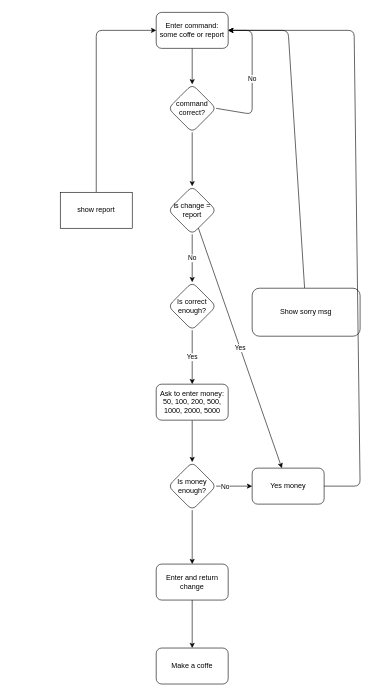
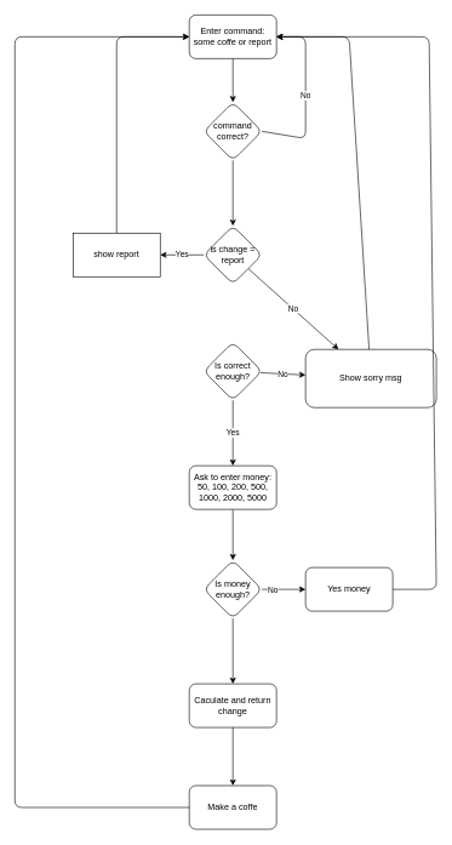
  <mxCell id="0" />
  <mxCell id="1" parent="0" />
  <mxCell id="2" value="" style="edgeStyle=none;html=1;" edge="1" parent="1" source="3" target="5"><mxGeometry relative="1" as="geometry" /></mxCell>
  <mxCell id="3" value="Enter command:&lt;br&gt;some coffe or report" style="rounded=1;whiteSpace=wrap;html=1;" vertex="1" parent="1"><mxGeometry x="260" y="20" width="120" height="60" as="geometry" /></mxCell>
  <mxCell id="4" value="" style="edgeStyle=none;html=1;" edge="1" parent="1" source="5" target="9"><mxGeometry relative="1" as="geometry" /></mxCell>
  <mxCell id="5" value="command correct?" style="rhombus;whiteSpace=wrap;html=1;rounded=1;" vertex="1" parent="1"><mxGeometry x="280" y="140" width="80" height="80" as="geometry" /></mxCell>
  <mxCell id="6" value="No" style="endArrow=classic;html=1;exitX=1;exitY=0.5;exitDx=0;exitDy=0;entryX=1;entryY=0.5;entryDx=0;entryDy=0;" edge="1" parent="1" source="5" target="3"><mxGeometry width="50" height="50" relative="1" as="geometry"><mxPoint x="300" y="60" as="sourcePoint" /><mxPoint x="350" y="10" as="targetPoint" /><Array as="points"><mxPoint x="420" y="190" /><mxPoint x="420" y="50" /></Array></mxGeometry></mxCell>
- <mxCell id="7" value="Yes" style="edgeStyle=none;html=1;" edge="1" parent="1" source="9" target="23"><mxGeometry relative="1" as="geometry" /></mxCell>
- <mxCell id="8" value="No" style="edgeStyle=none;html=1;" edge="1" parent="1" source="9" target="14"><mxGeometry relative="1" as="geometry" /></mxCell>
+ <mxCell id="7" value="Yes" style="edgeStyle=none;html=1;" edge="1" parent="1" source="9" target="11"><mxGeometry relative="1" as="geometry" /></mxCell>
+ <mxCell id="8" value="No" style="edgeStyle=none;html=1;" edge="1" parent="1" source="9" target="16"><mxGeometry relative="1" as="geometry" /></mxCell>
  <mxCell id="9" value="is change = report" style="rhombus;whiteSpace=wrap;html=1;rounded=1;" vertex="1" parent="1"><mxGeometry x="280" y="310" width="80" height="80" as="geometry" /></mxCell>
  <mxCell id="10" value="" style="edgeStyle=none;html=1;entryX=0;entryY=0.5;entryDx=0;entryDy=0;" edge="1" parent="1" source="11" target="3"><mxGeometry relative="1" as="geometry"><mxPoint x="160" y="240" as="targetPoint" /><Array as="points"><mxPoint x="160" y="50" /></Array></mxGeometry></mxCell>
  <mxCell id="11" value="show report" style="whiteSpace=wrap;html=1;rounded=0;" vertex="1" parent="1"><mxGeometry x="100" y="320" width="120" height="60" as="geometry" /></mxCell>
+ <mxCell id="12" value="No" style="edgeStyle=none;html=1;" edge="1" parent="1" source="14" target="16"><mxGeometry relative="1" as="geometry" /></mxCell>
  <mxCell id="13" value="Yes" style="edgeStyle=none;html=1;" edge="1" parent="1" source="14" target="18"><mxGeometry relative="1" as="geometry" /></mxCell>
  <mxCell id="14" value="Is correct enough?" style="rhombus;whiteSpace=wrap;html=1;rounded=1;" vertex="1" parent="1"><mxGeometry x="280" y="470" width="80" height="80" as="geometry" /></mxCell>
  <mxCell id="15" value="" style="edgeStyle=none;html=1;entryX=1;entryY=0.5;entryDx=0;entryDy=0;" edge="1" parent="1" source="16" target="3"><mxGeometry relative="1" as="geometry"><mxPoint x="480" y="370" as="targetPoint" /><Array as="points"><mxPoint x="480" y="50" /></Array></mxGeometry></mxCell>
  <mxCell id="16" value="Show sorry msg" style="whiteSpace=wrap;html=1;rounded=1;" vertex="1" parent="1"><mxGeometry x="420" y="480" width="180" height="80" as="geometry" /></mxCell>
  <mxCell id="17" value="" style="edgeStyle=none;html=1;" edge="1" parent="1" source="18" target="22"><mxGeometry relative="1" as="geometry" /></mxCell>
  <mxCell id="18" value="Ask to enter money:&lt;br&gt;50, 100, 200, 500, 1000, 2000, 5000" style="whiteSpace=wrap;html=1;rounded=1;" vertex="1" parent="1"><mxGeometry x="260" y="640" width="120" height="60" as="geometry" /></mxCell>
  <mxCell id="19" value="" style="edgeStyle=none;html=1;" edge="1" parent="1" source="22" target="23"><mxGeometry relative="1" as="geometry" /></mxCell>
  <mxCell id="20" value="No" style="edgeLabel;html=1;align=center;verticalAlign=middle;resizable=0;points=[];" vertex="1" connectable="0" parent="19"><mxGeometry x="-0.533" relative="1" as="geometry"><mxPoint as="offset" /></mxGeometry></mxCell>
  <mxCell id="21" value="" style="edgeStyle=none;html=1;" edge="1" parent="1" source="22" target="26"><mxGeometry relative="1" as="geometry" /></mxCell>
  <mxCell id="22" value="Is money enough?" style="rhombus;whiteSpace=wrap;html=1;rounded=1;" vertex="1" parent="1"><mxGeometry x="280" y="770" width="80" height="80" as="geometry" /></mxCell>
  <mxCell id="23" value="Yes money" style="whiteSpace=wrap;html=1;rounded=1;" vertex="1" parent="1"><mxGeometry x="420" y="780" width="120" height="60" as="geometry" /></mxCell>
  <mxCell id="24" value="" style="endArrow=classic;html=1;exitX=1;exitY=0.5;exitDx=0;exitDy=0;entryX=1;entryY=0.5;entryDx=0;entryDy=0;" edge="1" parent="1" source="23" target="3"><mxGeometry width="50" height="50" relative="1" as="geometry"><mxPoint x="460" y="580" as="sourcePoint" /><mxPoint x="590" y="190" as="targetPoint" /><Array as="points"><mxPoint x="600" y="810" /><mxPoint x="590" y="50" /></Array></mxGeometry></mxCell>
  <mxCell id="25" value="" style="edgeStyle=none;html=1;" edge="1" parent="1" source="26" target="27"><mxGeometry relative="1" as="geometry" /></mxCell>
- <mxCell id="26" value="Enter and return change" style="whiteSpace=wrap;html=1;rounded=1;" vertex="1" parent="1"><mxGeometry x="260" y="940" width="120" height="60" as="geometry" /></mxCell>
+ <mxCell id="26" value="Caculate and return change" style="whiteSpace=wrap;html=1;rounded=1;" vertex="1" parent="1"><mxGeometry x="260" y="940" width="120" height="60" as="geometry" /></mxCell>
  <mxCell id="27" value="Make a coffe" style="whiteSpace=wrap;html=1;rounded=1;" vertex="1" parent="1"><mxGeometry x="260" y="1080" width="120" height="60" as="geometry" /></mxCell>
+ <mxCell id="28" value="" style="endArrow=classic;html=1;exitX=0;exitY=0.5;exitDx=0;exitDy=0;entryX=0;entryY=0.5;entryDx=0;entryDy=0;" edge="1" parent="1" source="27" target="3"><mxGeometry width="50" height="50" relative="1" as="geometry"><mxPoint x="350" y="910" as="sourcePoint" /><mxPoint x="20" y="48" as="targetPoint" /><Array as="points"><mxPoint x="20" y="1110" /><mxPoint x="20" y="50" /></Array></mxGeometry></mxCell>
